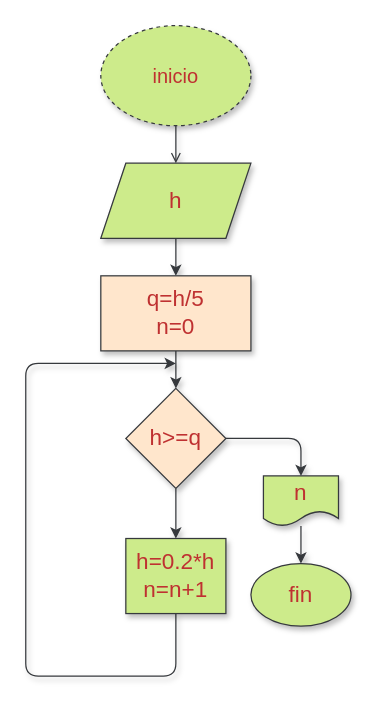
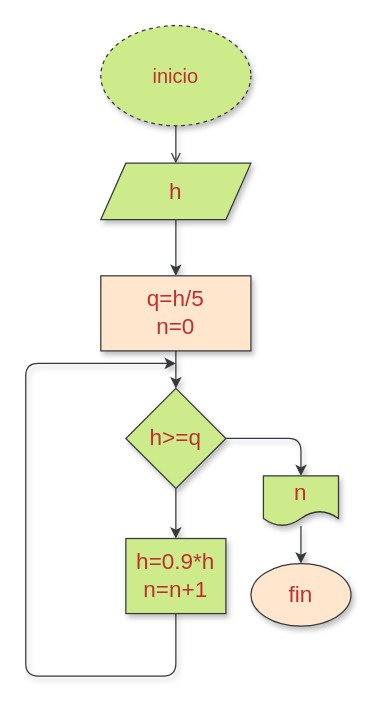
  <mxCell id="0" />
  <mxCell id="1" parent="0" />
  <mxCell id="2" style="edgeStyle=none;html=1;fontSize=18;entryX=0.5;entryY=0;entryDx=0;entryDy=0;fillColor=#cdeb8b;shadow=1;strokeColor=#36393d;fontColor=#bf3131;endArrow=open;" edge="1" parent="1" source="3" target="5"><mxGeometry relative="1" as="geometry"><mxPoint x="140" y="110" as="targetPoint" /></mxGeometry></mxCell>
  <mxCell id="3" value="&lt;font size=&quot;3&quot;&gt;inicio&lt;/font&gt;" style="ellipse;whiteSpace=wrap;html=1;fillColor=#cdeb8b;shadow=1;strokeColor=#36393d;fontColor=#bf3131;dashed=1;" vertex="1" parent="1"><mxGeometry x="80" y="20" width="120" height="80" as="geometry" /></mxCell>
  <mxCell id="4" style="edgeStyle=none;html=1;fontSize=18;entryX=0.5;entryY=0;entryDx=0;entryDy=0;fillColor=#cdeb8b;shadow=1;strokeColor=#36393d;fontColor=#bf3131;" edge="1" parent="1" source="5" target="7"><mxGeometry relative="1" as="geometry"><mxPoint x="140" y="200" as="targetPoint" /></mxGeometry></mxCell>
- <mxCell id="5" value="h" style="shape=parallelogram;perimeter=parallelogramPerimeter;whiteSpace=wrap;html=1;fixedSize=1;fontSize=18;fillColor=#cdeb8b;shadow=1;strokeColor=#36393d;fontColor=#bf3131;" vertex="1" parent="1"><mxGeometry x="80" y="130" width="120" height="60" as="geometry" /></mxCell>
+ <mxCell id="5" value="h" style="shape=parallelogram;perimeter=parallelogramPerimeter;whiteSpace=wrap;html=1;fixedSize=1;fontSize=18;fillColor=#cdeb8b;shadow=1;strokeColor=#36393d;fontColor=#bf3131;" vertex="1" parent="1"><mxGeometry x="80" y="130" width="120" height="45" as="geometry" /></mxCell>
  <mxCell id="6" style="edgeStyle=none;html=1;fontSize=18;fillColor=#cdeb8b;shadow=1;strokeColor=#36393d;fontColor=#bf3131;" edge="1" parent="1" source="7"><mxGeometry relative="1" as="geometry"><mxPoint x="140" y="310" as="targetPoint" /></mxGeometry></mxCell>
  <mxCell id="7" value="q=h/5&lt;br&gt;n=0" style="rounded=0;whiteSpace=wrap;html=1;fontSize=18;fillColor=#ffe6cc;shadow=1;strokeColor=#36393d;fontColor=#bf3131;" vertex="1" parent="1"><mxGeometry x="80" y="220" width="120" height="60" as="geometry" /></mxCell>
  <mxCell id="8" style="edgeStyle=none;html=1;fontSize=18;fillColor=#cdeb8b;shadow=1;strokeColor=#36393d;fontColor=#bf3131;" edge="1" parent="1" source="10"><mxGeometry relative="1" as="geometry"><mxPoint x="240" y="380" as="targetPoint" /><Array as="points"><mxPoint x="240" y="350" /></Array></mxGeometry></mxCell>
  <mxCell id="9" style="edgeStyle=none;html=1;fontSize=18;fillColor=#cdeb8b;shadow=1;strokeColor=#36393d;fontColor=#bf3131;" edge="1" parent="1" source="10"><mxGeometry relative="1" as="geometry"><mxPoint x="140" y="430" as="targetPoint" /></mxGeometry></mxCell>
- <mxCell id="10" value="h&amp;gt;=q" style="rhombus;whiteSpace=wrap;html=1;fontSize=18;fillColor=#ffe6cc;shadow=1;strokeColor=#36393d;fontColor=#bf3131;" vertex="1" parent="1"><mxGeometry x="100" y="310" width="80" height="80" as="geometry" /></mxCell>
+ <mxCell id="10" value="h&amp;gt;=q" style="rhombus;whiteSpace=wrap;html=1;fontSize=18;fillColor=#cdeb8b;shadow=1;strokeColor=#36393d;fontColor=#bf3131;" vertex="1" parent="1"><mxGeometry x="100" y="310" width="80" height="80" as="geometry" /></mxCell>
  <mxCell id="11" style="edgeStyle=none;html=1;fontSize=18;fillColor=#cdeb8b;shadow=1;strokeColor=#36393d;fontColor=#bf3131;" edge="1" parent="1" source="12"><mxGeometry relative="1" as="geometry"><mxPoint x="240" y="450" as="targetPoint" /></mxGeometry></mxCell>
  <mxCell id="12" value="n" style="shape=document;whiteSpace=wrap;html=1;boundedLbl=1;fontSize=18;fillColor=#cdeb8b;shadow=1;strokeColor=#36393d;fontColor=#bf3131;" vertex="1" parent="1"><mxGeometry x="210" y="380" width="60" height="40" as="geometry" /></mxCell>
- <mxCell id="13" value="fin" style="ellipse;whiteSpace=wrap;html=1;fontSize=18;fillColor=#cdeb8b;shadow=1;strokeColor=#36393d;fontColor=#bf3131;" vertex="1" parent="1"><mxGeometry x="200" y="450" width="80" height="50" as="geometry" /></mxCell>
+ <mxCell id="13" value="fin" style="ellipse;whiteSpace=wrap;html=1;fontSize=18;fillColor=#ffe6cc;shadow=1;strokeColor=#36393d;fontColor=#bf3131;" vertex="1" parent="1"><mxGeometry x="200" y="450" width="80" height="50" as="geometry" /></mxCell>
  <mxCell id="14" style="edgeStyle=none;html=1;fontSize=18;fillColor=#cdeb8b;shadow=1;strokeColor=#36393d;fontColor=#bf3131;" edge="1" parent="1" source="15"><mxGeometry relative="1" as="geometry"><mxPoint x="140" y="290" as="targetPoint" /><Array as="points"><mxPoint x="140" y="540" /><mxPoint x="20" y="540" /><mxPoint x="20" y="290" /></Array></mxGeometry></mxCell>
- <mxCell id="15" value="h=0.2*h&lt;br&gt;n=n+1" style="rounded=0;whiteSpace=wrap;html=1;fontSize=18;fillColor=#cdeb8b;shadow=1;strokeColor=#36393d;fontColor=#bf3131;" vertex="1" parent="1"><mxGeometry x="100" y="430" width="80" height="60" as="geometry" /></mxCell>
+ <mxCell id="15" value="h=0.9*h&lt;br&gt;n=n+1" style="rounded=0;whiteSpace=wrap;html=1;fontSize=18;fillColor=#cdeb8b;shadow=1;strokeColor=#36393d;fontColor=#bf3131;" vertex="1" parent="1"><mxGeometry x="100" y="430" width="80" height="60" as="geometry" /></mxCell>
